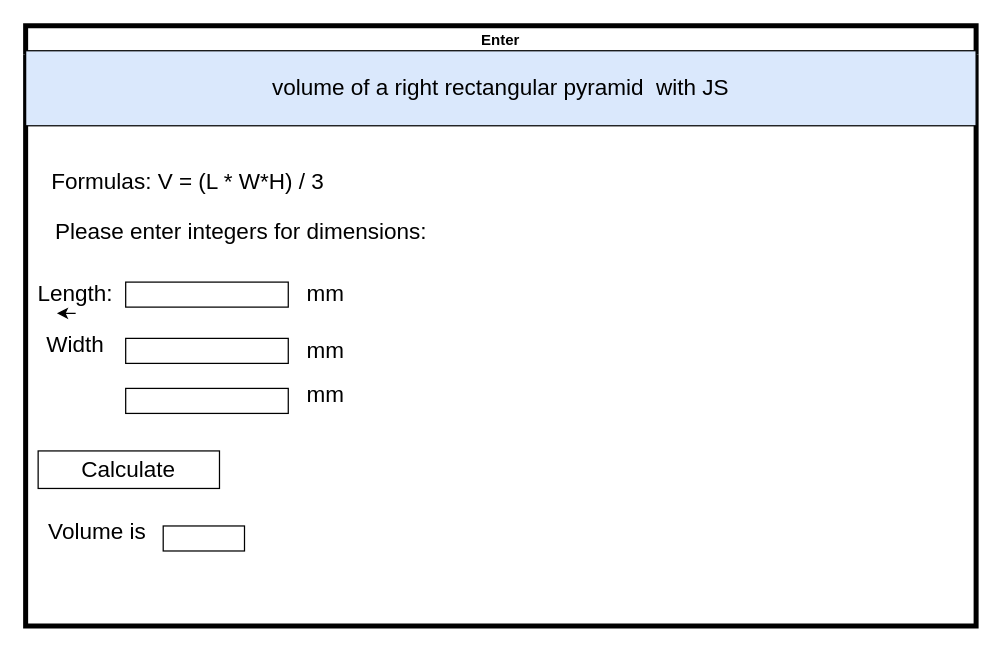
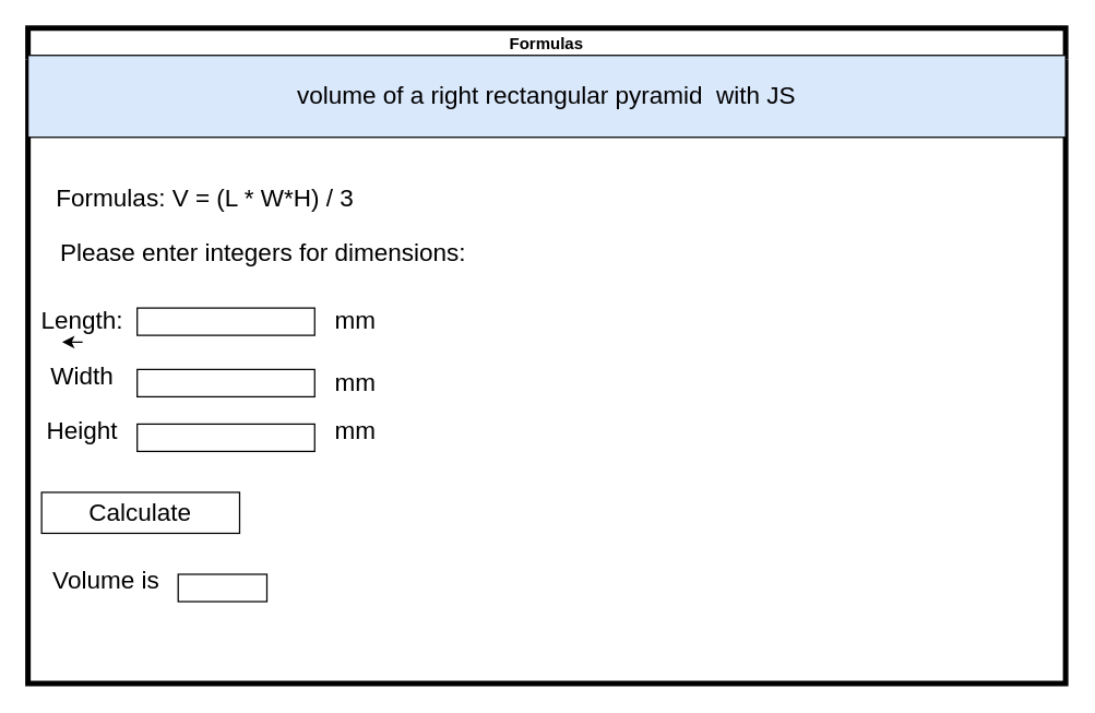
  <mxCell id="0" />
  <mxCell id="1" parent="0" />
- <mxCell id="2" value="Enter" style="swimlane;whiteSpace=wrap;html=1;strokeWidth=4;rounded=0;" parent="1" vertex="1"><mxGeometry x="20" y="20" width="760" height="480" as="geometry" /></mxCell>
+ <mxCell id="2" value="Formulas" style="swimlane;whiteSpace=wrap;html=1;strokeWidth=4;rounded=0;" parent="1" vertex="1"><mxGeometry x="20" y="20" width="760" height="480" as="geometry" /></mxCell>
  <mxCell id="3" value="&lt;font style=&quot;font-size: 18px;&quot;&gt;volume of a right rectangular pyramid&amp;nbsp; with JS&lt;/font&gt;" style="rounded=0;whiteSpace=wrap;html=1;shadow=0;sketch=0;strokeWidth=1;fontSize=11;fillColor=#dae8fc;" vertex="1" parent="2"><mxGeometry y="20" width="760" height="60" as="geometry" /></mxCell>
  <mxCell id="4" value="Formulas: V = (L * W*H) / 3" style="text;html=1;strokeColor=none;fillColor=none;align=center;verticalAlign=middle;whiteSpace=wrap;rounded=0;shadow=0;sketch=0;strokeWidth=1;fontSize=18;" vertex="1" parent="2"><mxGeometry x="20" y="100" width="220" height="50" as="geometry" /></mxCell>
  <mxCell id="5" value="Please enter integers for dimensions:&amp;nbsp;" style="text;html=1;strokeColor=none;fillColor=none;align=center;verticalAlign=middle;whiteSpace=wrap;rounded=0;shadow=0;sketch=0;strokeWidth=1;fontSize=18;" vertex="1" parent="2"><mxGeometry x="10" y="150" width="330" height="30" as="geometry" /></mxCell>
  <mxCell id="6" value="Length:" style="text;html=1;strokeColor=none;fillColor=none;align=center;verticalAlign=middle;whiteSpace=wrap;rounded=0;shadow=0;sketch=0;strokeWidth=1;fontSize=18;" vertex="1" parent="2"><mxGeometry x="10" y="200" width="60" height="30" as="geometry" /></mxCell>
  <mxCell id="7" value="Width" style="text;html=1;strokeColor=none;fillColor=none;align=center;verticalAlign=middle;whiteSpace=wrap;rounded=0;shadow=0;sketch=0;strokeWidth=1;fontSize=18;" vertex="1" parent="2"><mxGeometry x="10" y="240" width="60" height="30" as="geometry" /></mxCell>
+ <mxCell id="8" value="Height" style="text;html=1;strokeColor=none;fillColor=none;align=center;verticalAlign=middle;whiteSpace=wrap;rounded=0;shadow=0;sketch=0;strokeWidth=1;fontSize=18;" vertex="1" parent="2"><mxGeometry x="10" y="280" width="60" height="30" as="geometry" /></mxCell>
  <mxCell id="9" style="edgeStyle=orthogonalEdgeStyle;html=1;exitX=0.5;exitY=1;exitDx=0;exitDy=0;entryX=0.25;entryY=1;entryDx=0;entryDy=0;fontSize=18;" edge="1" parent="2" source="6" target="6"><mxGeometry relative="1" as="geometry" /></mxCell>
  <mxCell id="10" value="" style="rounded=0;whiteSpace=wrap;html=1;shadow=0;sketch=0;strokeWidth=1;fontSize=18;" vertex="1" parent="2"><mxGeometry x="80" y="205" width="130" height="20" as="geometry" /></mxCell>
  <mxCell id="11" value="" style="rounded=0;whiteSpace=wrap;html=1;shadow=0;sketch=0;strokeWidth=1;fontSize=18;" vertex="1" parent="2"><mxGeometry x="80" y="250" width="130" height="20" as="geometry" /></mxCell>
  <mxCell id="12" value="" style="rounded=0;whiteSpace=wrap;html=1;shadow=0;sketch=0;strokeWidth=1;fontSize=18;" vertex="1" parent="2"><mxGeometry x="80" y="290" width="130" height="20" as="geometry" /></mxCell>
  <mxCell id="13" value="mm" style="text;html=1;strokeColor=none;fillColor=none;align=center;verticalAlign=middle;whiteSpace=wrap;rounded=0;shadow=0;sketch=0;strokeWidth=1;fontSize=18;" vertex="1" parent="2"><mxGeometry x="210" y="200" width="60" height="30" as="geometry" /></mxCell>
  <mxCell id="14" value="mm" style="text;html=1;strokeColor=none;fillColor=none;align=center;verticalAlign=middle;whiteSpace=wrap;rounded=0;shadow=0;sketch=0;strokeWidth=1;fontSize=18;" vertex="1" parent="2"><mxGeometry x="210" y="245" width="60" height="30" as="geometry" /></mxCell>
  <mxCell id="15" value="mm" style="text;html=1;strokeColor=none;fillColor=none;align=center;verticalAlign=middle;whiteSpace=wrap;rounded=0;shadow=0;sketch=0;strokeWidth=1;fontSize=18;" vertex="1" parent="2"><mxGeometry x="210" y="280" width="60" height="30" as="geometry" /></mxCell>
  <mxCell id="16" value="Calculate" style="rounded=0;whiteSpace=wrap;html=1;shadow=0;sketch=0;strokeWidth=1;fontSize=18;" vertex="1" parent="2"><mxGeometry x="10" y="340" width="145" height="30" as="geometry" /></mxCell>
  <mxCell id="17" value="Volume is&amp;nbsp;" style="text;html=1;strokeColor=none;fillColor=none;align=center;verticalAlign=middle;whiteSpace=wrap;rounded=0;shadow=0;sketch=0;strokeWidth=1;fontSize=18;" vertex="1" parent="2"><mxGeometry x="10" y="390" width="100" height="30" as="geometry" /></mxCell>
  <mxCell id="18" value="" style="rounded=0;whiteSpace=wrap;html=1;shadow=0;sketch=0;strokeWidth=1;fontSize=18;" vertex="1" parent="2"><mxGeometry x="110" y="400" width="65" height="20" as="geometry" /></mxCell>
